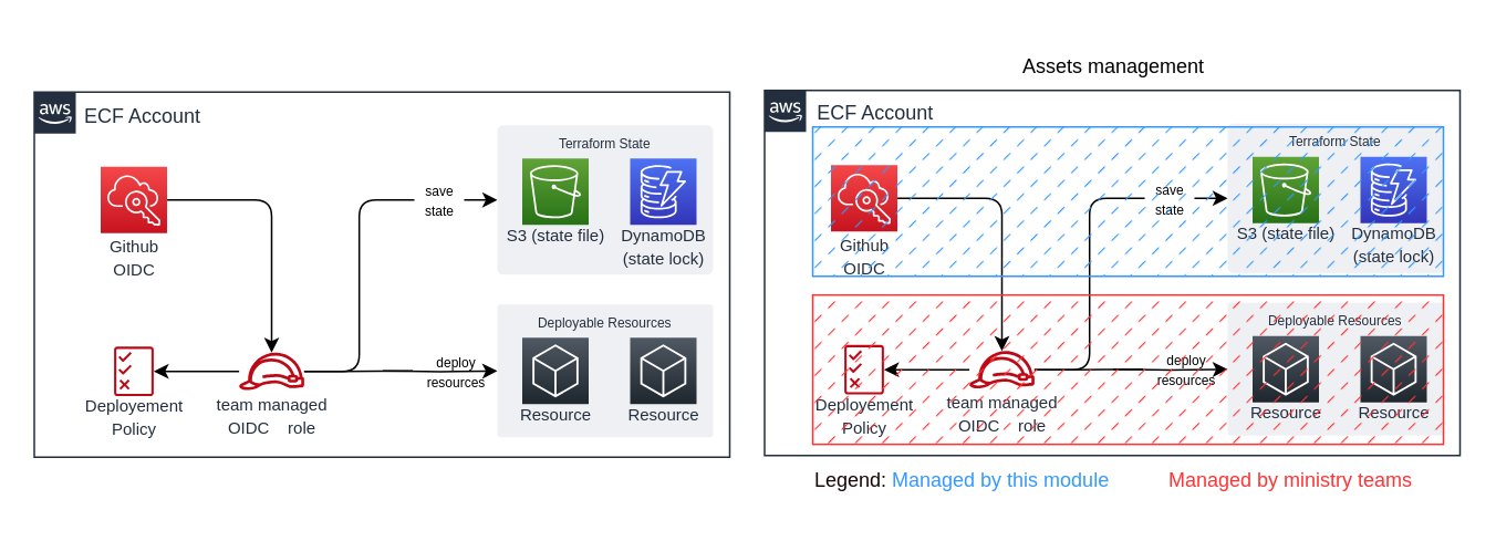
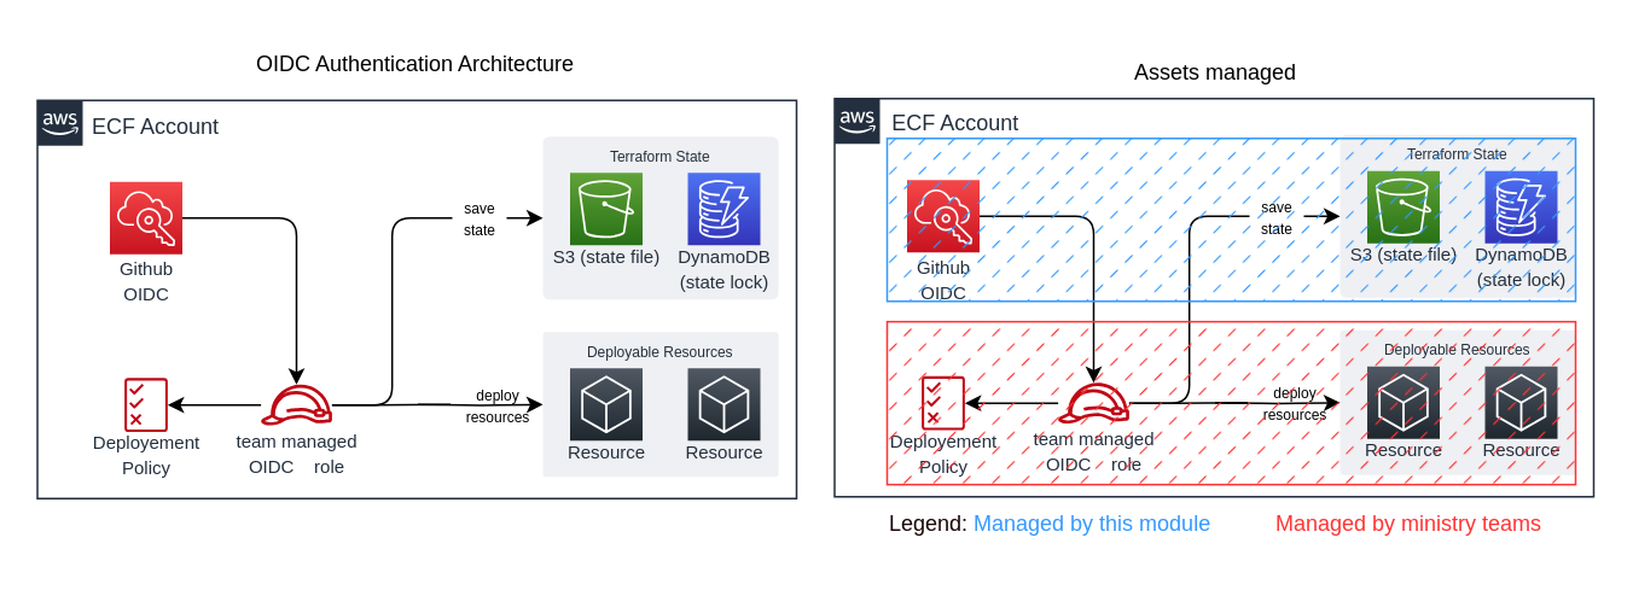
  <mxCell id="0" />
  <mxCell id="1" parent="0" />
  <mxCell id="2" value="" style="points=[[0,0],[0.25,0],[0.5,0],[0.75,0],[1,0],[1,0.25],[1,0.5],[1,0.75],[1,1],[0.75,1],[0.5,1],[0.25,1],[0,1],[0,0.75],[0,0.5],[0,0.25]];outlineConnect=0;gradientColor=none;html=1;whiteSpace=wrap;fontSize=12;fontStyle=0;container=1;pointerEvents=0;collapsible=0;recursiveResize=0;shape=mxgraph.aws4.group;grIcon=mxgraph.aws4.group_aws_cloud_alt;strokeColor=#232F3E;fillColor=none;verticalAlign=top;align=left;spacingLeft=30;fontColor=#232F3E;dashed=0;rounded=1;fontFamily=Helvetica;" vertex="1" parent="1"><mxGeometry x="20" y="55" width="419" height="220" as="geometry" /></mxCell>
  <mxCell id="3" value="&lt;font size=&quot;1&quot;&gt;Deployement&lt;br&gt;Policy&lt;br&gt;&lt;/font&gt;" style="sketch=0;outlineConnect=0;fontColor=#232F3E;gradientColor=none;fillColor=#BF0816;strokeColor=none;dashed=0;verticalLabelPosition=bottom;verticalAlign=top;align=center;html=1;fontSize=12;fontStyle=0;aspect=fixed;pointerEvents=1;shape=mxgraph.aws4.permissions;fontFamily=Helvetica;spacingTop=-8;" vertex="1" parent="2"><mxGeometry x="48.08" y="153.28" width="23.84" height="30" as="geometry" /></mxCell>
  <mxCell id="4" value="" style="edgeStyle=orthogonalEdgeStyle;rounded=0;orthogonalLoop=1;jettySize=auto;html=1;" edge="1" parent="2" source="5" target="3"><mxGeometry relative="1" as="geometry" /></mxCell>
  <mxCell id="5" value="&lt;font style=&quot;font-size: 10px;&quot;&gt;team managed&lt;br&gt;OIDC&amp;nbsp; &amp;nbsp; role&lt;/font&gt;" style="sketch=0;outlineConnect=0;fontColor=#232F3E;gradientColor=none;fillColor=#BF0816;strokeColor=none;dashed=0;verticalLabelPosition=bottom;verticalAlign=top;align=center;html=1;fontSize=12;fontStyle=0;aspect=fixed;pointerEvents=1;shape=mxgraph.aws4.role;spacingTop=-6;" vertex="1" parent="2"><mxGeometry x="123.0" y="157.0" width="40" height="22.56" as="geometry" /></mxCell>
  <mxCell id="6" value="&lt;font style=&quot;font-size: 8px&quot;&gt;deploy&lt;br&gt;resources&lt;br&gt;&lt;/font&gt;" style="text;html=1;align=center;verticalAlign=middle;resizable=0;points=[];autosize=1;strokeColor=none;fillColor=none;fontSize=10;fontFamily=Helvetica;" vertex="1" parent="2"><mxGeometry x="229" y="153" width="50" height="30" as="geometry" /></mxCell>
  <mxCell id="7" value="Terraform State" style="fillColor=#EFF0F3;strokeColor=none;dashed=0;verticalAlign=top;fontStyle=0;fontColor=#232F3D;fontFamily=Helvetica;fontSize=8;rounded=1;arcSize=4;" vertex="1" parent="2"><mxGeometry x="279" y="20" width="130" height="90" as="geometry" /></mxCell>
  <mxCell id="8" value="&lt;font style=&quot;font-size: 10px;&quot;&gt;DynamoDB&lt;br&gt;(state lock)&lt;br&gt;&lt;/font&gt;" style="sketch=0;points=[[0,0,0],[0.25,0,0],[0.5,0,0],[0.75,0,0],[1,0,0],[0,1,0],[0.25,1,0],[0.5,1,0],[0.75,1,0],[1,1,0],[0,0.25,0],[0,0.5,0],[0,0.75,0],[1,0.25,0],[1,0.5,0],[1,0.75,0]];outlineConnect=0;fontColor=#232F3E;gradientColor=#4D72F3;gradientDirection=north;fillColor=#3334B9;strokeColor=#ffffff;dashed=0;verticalLabelPosition=bottom;verticalAlign=top;align=center;html=1;fontSize=12;fontStyle=0;aspect=fixed;shape=mxgraph.aws4.resourceIcon;resIcon=mxgraph.aws4.dynamodb;spacingTop=-8;" vertex="1" parent="2"><mxGeometry x="359" y="40" width="40" height="40" as="geometry" /></mxCell>
  <mxCell id="9" value="&lt;font style=&quot;font-size: 10px;&quot;&gt;S3 (state file)&lt;/font&gt;" style="sketch=0;points=[[0,0,0],[0.25,0,0],[0.5,0,0],[0.75,0,0],[1,0,0],[0,1,0],[0.25,1,0],[0.5,1,0],[0.75,1,0],[1,1,0],[0,0.25,0],[0,0.5,0],[0,0.75,0],[1,0.25,0],[1,0.5,0],[1,0.75,0]];outlineConnect=0;fontColor=#232F3E;gradientColor=#60A337;gradientDirection=north;fillColor=#277116;strokeColor=#ffffff;dashed=0;verticalLabelPosition=bottom;verticalAlign=top;align=center;html=1;fontSize=12;fontStyle=0;aspect=fixed;shape=mxgraph.aws4.resourceIcon;resIcon=mxgraph.aws4.s3;fontFamily=Helvetica;spacingTop=-8;" vertex="1" parent="2"><mxGeometry x="294" y="40" width="40" height="40" as="geometry" /></mxCell>
  <mxCell id="10" style="edgeStyle=orthogonalEdgeStyle;rounded=1;orthogonalLoop=1;jettySize=auto;html=1;entryX=0;entryY=0.5;entryDx=0;entryDy=0;fontFamily=Helvetica;fontSize=10;startArrow=none;" edge="1" parent="2" source="18" target="7"><mxGeometry relative="1" as="geometry" /></mxCell>
  <mxCell id="11" value="Deployable Resources" style="fillColor=#EFF0F3;strokeColor=none;dashed=0;verticalAlign=top;fontStyle=0;fontColor=#232F3D;fontFamily=Helvetica;fontSize=8;rounded=1;arcSize=2;" vertex="1" parent="2"><mxGeometry x="279" y="128" width="130" height="80" as="geometry" /></mxCell>
  <mxCell id="12" value="&lt;font style=&quot;font-size: 10px;&quot;&gt;Resource&lt;/font&gt;" style="sketch=0;points=[[0,0,0],[0.25,0,0],[0.5,0,0],[0.75,0,0],[1,0,0],[0,1,0],[0.25,1,0],[0.5,1,0],[0.75,1,0],[1,1,0],[0,0.25,0],[0,0.5,0],[0,0.75,0],[1,0.25,0],[1,0.5,0],[1,0.75,0]];gradientDirection=north;outlineConnect=0;fontColor=#232F3E;gradientColor=#505863;fillColor=#1E262E;strokeColor=#ffffff;dashed=0;verticalLabelPosition=bottom;verticalAlign=top;align=center;html=1;fontSize=12;fontStyle=0;aspect=fixed;shape=mxgraph.aws4.resourceIcon;resIcon=mxgraph.aws4.general;fontFamily=Helvetica;spacingTop=-8;" vertex="1" parent="2"><mxGeometry x="294" y="148" width="40" height="40" as="geometry" /></mxCell>
  <mxCell id="13" value="&lt;font style=&quot;font-size: 10px;&quot;&gt;Resource&lt;/font&gt;" style="sketch=0;points=[[0,0,0],[0.25,0,0],[0.5,0,0],[0.75,0,0],[1,0,0],[0,1,0],[0.25,1,0],[0.5,1,0],[0.75,1,0],[1,1,0],[0,0.25,0],[0,0.5,0],[0,0.75,0],[1,0.25,0],[1,0.5,0],[1,0.75,0]];gradientDirection=north;outlineConnect=0;fontColor=#232F3E;gradientColor=#505863;fillColor=#1E262E;strokeColor=#ffffff;dashed=0;verticalLabelPosition=bottom;verticalAlign=top;align=center;html=1;fontSize=12;fontStyle=0;aspect=fixed;shape=mxgraph.aws4.resourceIcon;resIcon=mxgraph.aws4.general;fontFamily=Helvetica;spacingTop=-8;" vertex="1" parent="2"><mxGeometry x="359" y="148" width="40" height="40" as="geometry" /></mxCell>
  <mxCell id="14" style="edgeStyle=orthogonalEdgeStyle;rounded=1;orthogonalLoop=1;jettySize=auto;html=1;entryX=0;entryY=0.5;entryDx=0;entryDy=0;fontFamily=Helvetica;fontSize=10;startArrow=none;" edge="1" parent="2" target="11"><mxGeometry relative="1" as="geometry"><mxPoint x="210" y="168" as="sourcePoint" /></mxGeometry></mxCell>
  <mxCell id="15" value="" style="edgeStyle=orthogonalEdgeStyle;rounded=1;orthogonalLoop=1;jettySize=auto;html=1;entryX=-0.02;entryY=0.5;entryDx=0;entryDy=0;fontFamily=Helvetica;fontSize=10;endArrow=none;entryPerimeter=0;" edge="1" parent="2" source="5" target="6"><mxGeometry relative="1" as="geometry"><mxPoint x="582.513" y="-495" as="sourcePoint" /><mxPoint x="194.407" y="168" as="targetPoint" /></mxGeometry></mxCell>
  <mxCell id="16" value="&lt;span style=&quot;font-size: 10px;&quot;&gt;Github&lt;br&gt;OIDC&lt;br&gt;&lt;/span&gt;" style="sketch=0;points=[[0,0,0],[0.25,0,0],[0.5,0,0],[0.75,0,0],[1,0,0],[0,1,0],[0.25,1,0],[0.5,1,0],[0.75,1,0],[1,1,0],[0,0.25,0],[0,0.5,0],[0,0.75,0],[1,0.25,0],[1,0.5,0],[1,0.75,0]];outlineConnect=0;fontColor=#232F3E;gradientColor=#F54749;gradientDirection=north;fillColor=#C7131F;strokeColor=#ffffff;dashed=0;verticalLabelPosition=bottom;verticalAlign=top;align=center;html=1;fontSize=12;fontStyle=0;aspect=fixed;shape=mxgraph.aws4.resourceIcon;resIcon=mxgraph.aws4.single_sign_on;spacingTop=-6;" vertex="1" parent="2"><mxGeometry x="40" y="45" width="40" height="40" as="geometry" /></mxCell>
  <mxCell id="17" style="edgeStyle=orthogonalEdgeStyle;rounded=1;orthogonalLoop=1;jettySize=auto;html=1;fontFamily=Helvetica;fontSize=10;" edge="1" parent="2" source="16" target="5"><mxGeometry relative="1" as="geometry" /></mxCell>
  <mxCell id="18" value="&lt;font style=&quot;font-size: 8px;&quot;&gt;save&lt;br&gt;state&lt;br&gt;&lt;/font&gt;" style="text;html=1;align=center;verticalAlign=middle;resizable=0;points=[];autosize=1;strokeColor=none;fillColor=none;fontSize=10;fontFamily=Helvetica;" vertex="1" parent="2"><mxGeometry x="229" y="50" width="30" height="30" as="geometry" /></mxCell>
  <mxCell id="19" value="" style="edgeStyle=orthogonalEdgeStyle;rounded=1;orthogonalLoop=1;jettySize=auto;html=1;entryX=0;entryY=0.5;entryDx=0;entryDy=0;fontFamily=Helvetica;fontSize=10;endArrow=none;" edge="1" parent="2" source="5" target="18"><mxGeometry relative="1" as="geometry"><mxPoint x="1802.593" y="1118.3" as="sourcePoint" /><mxPoint x="1919" y="1015" as="targetPoint" /></mxGeometry></mxCell>
  <mxCell id="20" value="&lt;span style=&quot;color: rgb(35, 47, 62); text-align: left;&quot;&gt;ECF Account&lt;/span&gt;" style="text;html=1;align=center;verticalAlign=middle;resizable=0;points=[];autosize=1;strokeColor=none;fillColor=none;fontColor=#190505;" vertex="1" parent="2"><mxGeometry x="20.0" width="90" height="30" as="geometry" /></mxCell>
  <mxCell id="21" value="ECF Account" style="points=[[0,0],[0.25,0],[0.5,0],[0.75,0],[1,0],[1,0.25],[1,0.5],[1,0.75],[1,1],[0.75,1],[0.5,1],[0.25,1],[0,1],[0,0.75],[0,0.5],[0,0.25]];outlineConnect=0;gradientColor=none;html=1;whiteSpace=wrap;fontSize=12;fontStyle=0;container=1;pointerEvents=0;collapsible=0;recursiveResize=0;shape=mxgraph.aws4.group;grIcon=mxgraph.aws4.group_aws_cloud_alt;strokeColor=#232F3E;fillColor=none;verticalAlign=top;align=left;spacingLeft=30;fontColor=#232F3E;dashed=0;rounded=1;fontFamily=Helvetica;" vertex="1" parent="1"><mxGeometry x="460" y="54" width="419" height="220" as="geometry" /></mxCell>
  <mxCell id="22" value="&lt;font size=&quot;1&quot;&gt;Deployement&lt;br&gt;Policy&lt;br&gt;&lt;/font&gt;" style="sketch=0;outlineConnect=0;fontColor=#232F3E;gradientColor=none;fillColor=#BF0816;strokeColor=none;dashed=0;verticalLabelPosition=bottom;verticalAlign=top;align=center;html=1;fontSize=12;fontStyle=0;aspect=fixed;pointerEvents=1;shape=mxgraph.aws4.permissions;fontFamily=Helvetica;spacingTop=-8;" vertex="1" parent="21"><mxGeometry x="48.08" y="153.28" width="23.84" height="30" as="geometry" /></mxCell>
  <mxCell id="23" value="" style="edgeStyle=orthogonalEdgeStyle;rounded=0;orthogonalLoop=1;jettySize=auto;html=1;" edge="1" parent="21" source="24" target="22"><mxGeometry relative="1" as="geometry" /></mxCell>
  <mxCell id="24" value="&lt;font style=&quot;font-size: 10px;&quot;&gt;team managed&lt;br&gt;OIDC&amp;nbsp; &amp;nbsp; role&lt;/font&gt;" style="sketch=0;outlineConnect=0;fontColor=#232F3E;gradientColor=none;fillColor=#BF0816;strokeColor=none;dashed=0;verticalLabelPosition=bottom;verticalAlign=top;align=center;html=1;fontSize=12;fontStyle=0;aspect=fixed;pointerEvents=1;shape=mxgraph.aws4.role;spacingTop=-6;" vertex="1" parent="21"><mxGeometry x="123.0" y="157.0" width="40" height="22.56" as="geometry" /></mxCell>
  <mxCell id="25" value="&lt;font style=&quot;font-size: 8px&quot;&gt;deploy&lt;br&gt;resources&lt;br&gt;&lt;/font&gt;" style="text;html=1;align=center;verticalAlign=middle;resizable=0;points=[];autosize=1;strokeColor=none;fillColor=none;fontSize=10;fontFamily=Helvetica;" vertex="1" parent="21"><mxGeometry x="229" y="153" width="50" height="30" as="geometry" /></mxCell>
  <mxCell id="26" value="Terraform State" style="fillColor=#EFF0F3;strokeColor=none;dashed=0;verticalAlign=top;fontStyle=0;fontColor=#232F3D;fontFamily=Helvetica;fontSize=8;rounded=1;arcSize=4;" vertex="1" parent="21"><mxGeometry x="279" y="20" width="130" height="90" as="geometry" /></mxCell>
  <mxCell id="27" value="&lt;font style=&quot;font-size: 10px;&quot;&gt;DynamoDB&lt;br&gt;(state lock)&lt;br&gt;&lt;/font&gt;" style="sketch=0;points=[[0,0,0],[0.25,0,0],[0.5,0,0],[0.75,0,0],[1,0,0],[0,1,0],[0.25,1,0],[0.5,1,0],[0.75,1,0],[1,1,0],[0,0.25,0],[0,0.5,0],[0,0.75,0],[1,0.25,0],[1,0.5,0],[1,0.75,0]];outlineConnect=0;fontColor=#232F3E;gradientColor=#4D72F3;gradientDirection=north;fillColor=#3334B9;strokeColor=#ffffff;dashed=0;verticalLabelPosition=bottom;verticalAlign=top;align=center;html=1;fontSize=12;fontStyle=0;aspect=fixed;shape=mxgraph.aws4.resourceIcon;resIcon=mxgraph.aws4.dynamodb;spacingTop=-8;" vertex="1" parent="21"><mxGeometry x="359" y="40" width="40" height="40" as="geometry" /></mxCell>
  <mxCell id="28" value="&lt;font style=&quot;font-size: 10px;&quot;&gt;S3 (state file)&lt;/font&gt;" style="sketch=0;points=[[0,0,0],[0.25,0,0],[0.5,0,0],[0.75,0,0],[1,0,0],[0,1,0],[0.25,1,0],[0.5,1,0],[0.75,1,0],[1,1,0],[0,0.25,0],[0,0.5,0],[0,0.75,0],[1,0.25,0],[1,0.5,0],[1,0.75,0]];outlineConnect=0;fontColor=#232F3E;gradientColor=#60A337;gradientDirection=north;fillColor=#277116;strokeColor=#ffffff;dashed=0;verticalLabelPosition=bottom;verticalAlign=top;align=center;html=1;fontSize=12;fontStyle=0;aspect=fixed;shape=mxgraph.aws4.resourceIcon;resIcon=mxgraph.aws4.s3;fontFamily=Helvetica;spacingTop=-8;" vertex="1" parent="21"><mxGeometry x="294" y="40" width="40" height="40" as="geometry" /></mxCell>
  <mxCell id="29" style="edgeStyle=orthogonalEdgeStyle;rounded=1;orthogonalLoop=1;jettySize=auto;html=1;entryX=0;entryY=0.5;entryDx=0;entryDy=0;fontFamily=Helvetica;fontSize=10;startArrow=none;" edge="1" parent="21" source="37" target="26"><mxGeometry relative="1" as="geometry" /></mxCell>
  <mxCell id="30" value="Deployable Resources" style="fillColor=#EFF0F3;strokeColor=none;dashed=0;verticalAlign=top;fontStyle=0;fontColor=#232F3D;fontFamily=Helvetica;fontSize=8;rounded=1;arcSize=2;" vertex="1" parent="21"><mxGeometry x="279" y="128" width="130" height="80" as="geometry" /></mxCell>
  <mxCell id="31" value="&lt;font style=&quot;font-size: 10px;&quot;&gt;Resource&lt;/font&gt;" style="sketch=0;points=[[0,0,0],[0.25,0,0],[0.5,0,0],[0.75,0,0],[1,0,0],[0,1,0],[0.25,1,0],[0.5,1,0],[0.75,1,0],[1,1,0],[0,0.25,0],[0,0.5,0],[0,0.75,0],[1,0.25,0],[1,0.5,0],[1,0.75,0]];gradientDirection=north;outlineConnect=0;fontColor=#232F3E;gradientColor=#505863;fillColor=#1E262E;strokeColor=#ffffff;dashed=0;verticalLabelPosition=bottom;verticalAlign=top;align=center;html=1;fontSize=12;fontStyle=0;aspect=fixed;shape=mxgraph.aws4.resourceIcon;resIcon=mxgraph.aws4.general;fontFamily=Helvetica;spacingTop=-8;" vertex="1" parent="21"><mxGeometry x="294" y="148" width="40" height="40" as="geometry" /></mxCell>
  <mxCell id="32" value="&lt;font style=&quot;font-size: 10px;&quot;&gt;Resource&lt;/font&gt;" style="sketch=0;points=[[0,0,0],[0.25,0,0],[0.5,0,0],[0.75,0,0],[1,0,0],[0,1,0],[0.25,1,0],[0.5,1,0],[0.75,1,0],[1,1,0],[0,0.25,0],[0,0.5,0],[0,0.75,0],[1,0.25,0],[1,0.5,0],[1,0.75,0]];gradientDirection=north;outlineConnect=0;fontColor=#232F3E;gradientColor=#505863;fillColor=#1E262E;strokeColor=#ffffff;dashed=0;verticalLabelPosition=bottom;verticalAlign=top;align=center;html=1;fontSize=12;fontStyle=0;aspect=fixed;shape=mxgraph.aws4.resourceIcon;resIcon=mxgraph.aws4.general;fontFamily=Helvetica;spacingTop=-8;" vertex="1" parent="21"><mxGeometry x="359" y="148" width="40" height="40" as="geometry" /></mxCell>
  <mxCell id="33" style="edgeStyle=orthogonalEdgeStyle;rounded=1;orthogonalLoop=1;jettySize=auto;html=1;entryX=0;entryY=0.5;entryDx=0;entryDy=0;fontFamily=Helvetica;fontSize=10;startArrow=none;" edge="1" parent="21" target="30"><mxGeometry relative="1" as="geometry"><mxPoint x="210" y="168" as="sourcePoint" /></mxGeometry></mxCell>
  <mxCell id="34" value="" style="edgeStyle=orthogonalEdgeStyle;rounded=1;orthogonalLoop=1;jettySize=auto;html=1;entryX=-0.02;entryY=0.5;entryDx=0;entryDy=0;fontFamily=Helvetica;fontSize=10;endArrow=none;entryPerimeter=0;" edge="1" parent="21" source="24" target="25"><mxGeometry relative="1" as="geometry"><mxPoint x="582.513" y="-495" as="sourcePoint" /><mxPoint x="194.407" y="168" as="targetPoint" /></mxGeometry></mxCell>
  <mxCell id="35" value="&lt;span style=&quot;font-size: 10px;&quot;&gt;Github&lt;br&gt;OIDC&lt;br&gt;&lt;/span&gt;" style="sketch=0;points=[[0,0,0],[0.25,0,0],[0.5,0,0],[0.75,0,0],[1,0,0],[0,1,0],[0.25,1,0],[0.5,1,0],[0.75,1,0],[1,1,0],[0,0.25,0],[0,0.5,0],[0,0.75,0],[1,0.25,0],[1,0.5,0],[1,0.75,0]];outlineConnect=0;fontColor=#232F3E;gradientColor=#F54749;gradientDirection=north;fillColor=#C7131F;strokeColor=#ffffff;dashed=0;verticalLabelPosition=bottom;verticalAlign=top;align=center;html=1;fontSize=12;fontStyle=0;aspect=fixed;shape=mxgraph.aws4.resourceIcon;resIcon=mxgraph.aws4.single_sign_on;spacingTop=-6;" vertex="1" parent="21"><mxGeometry x="40" y="45" width="40" height="40" as="geometry" /></mxCell>
  <mxCell id="36" style="edgeStyle=orthogonalEdgeStyle;rounded=1;orthogonalLoop=1;jettySize=auto;html=1;fontFamily=Helvetica;fontSize=10;" edge="1" parent="21" source="35" target="24"><mxGeometry relative="1" as="geometry" /></mxCell>
  <mxCell id="37" value="&lt;font style=&quot;font-size: 8px;&quot;&gt;save&lt;br&gt;state&lt;br&gt;&lt;/font&gt;" style="text;html=1;align=center;verticalAlign=middle;resizable=0;points=[];autosize=1;strokeColor=none;fillColor=none;fontSize=10;fontFamily=Helvetica;" vertex="1" parent="21"><mxGeometry x="229" y="50" width="30" height="30" as="geometry" /></mxCell>
  <mxCell id="38" value="" style="edgeStyle=orthogonalEdgeStyle;rounded=1;orthogonalLoop=1;jettySize=auto;html=1;entryX=0;entryY=0.5;entryDx=0;entryDy=0;fontFamily=Helvetica;fontSize=10;endArrow=none;" edge="1" parent="21" source="24" target="37"><mxGeometry relative="1" as="geometry"><mxPoint x="1802.593" y="1118.3" as="sourcePoint" /><mxPoint x="1919" y="1015" as="targetPoint" /></mxGeometry></mxCell>
  <mxCell id="39" value="" style="rounded=0;whiteSpace=wrap;html=1;shadow=0;glass=0;sketch=0;fillStyle=dashed;strokeColor=#3399FF;fillColor=#3399FF;" vertex="1" parent="21"><mxGeometry x="29" y="22" width="380" height="90" as="geometry" /></mxCell>
  <mxCell id="40" value="" style="rounded=0;whiteSpace=wrap;html=1;shadow=0;glass=0;sketch=0;fillStyle=dashed;fillColor=#FF3333;strokeColor=#FF3333;" vertex="1" parent="21"><mxGeometry x="29" y="123.28" width="380" height="90" as="geometry" /></mxCell>
- <mxCell id="42" value="Assets management" style="text;html=1;align=center;verticalAlign=middle;resizable=0;points=[];autosize=1;strokeColor=none;fillColor=none;" vertex="1" parent="1"><mxGeometry x="604.5" y="25" width="130" height="30" as="geometry" /></mxCell>
+ <mxCell id="41" value="OIDC Authentication Architecture&amp;nbsp;" style="text;html=1;align=center;verticalAlign=middle;resizable=0;points=[];autosize=1;strokeColor=none;fillColor=none;" vertex="1" parent="1"><mxGeometry x="129.5" y="20" width="200" height="30" as="geometry" /></mxCell>
+ <mxCell id="42" value="Assets managed" style="text;html=1;align=center;verticalAlign=middle;resizable=0;points=[];autosize=1;strokeColor=none;fillColor=none;" vertex="1" parent="1"><mxGeometry x="604.5" y="25" width="130" height="30" as="geometry" /></mxCell>
  <mxCell id="43" value="&lt;font color=&quot;#190505&quot;&gt;Legend:&lt;/font&gt;&lt;font color=&quot;#3399ff&quot;&gt; Managed&amp;nbsp;by this module&amp;nbsp;&lt;/font&gt;&lt;span style=&quot;color: rgb(51, 153, 255); white-space: pre;&quot;&gt;&#09;&lt;/span&gt;&lt;span style=&quot;color: rgb(51, 153, 255); white-space: pre;&quot;&gt;&#09;&lt;/span&gt;&lt;font color=&quot;#ff3333&quot;&gt;Managed&amp;nbsp;by ministry teams&lt;/font&gt;" style="text;html=1;align=center;verticalAlign=middle;resizable=0;points=[];autosize=1;strokeColor=none;fillColor=none;" vertex="1" parent="1"><mxGeometry x="479.5" y="274" width="380" height="30" as="geometry" /></mxCell>
